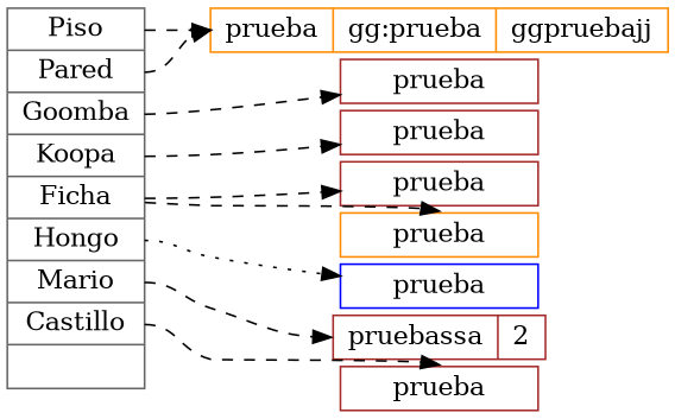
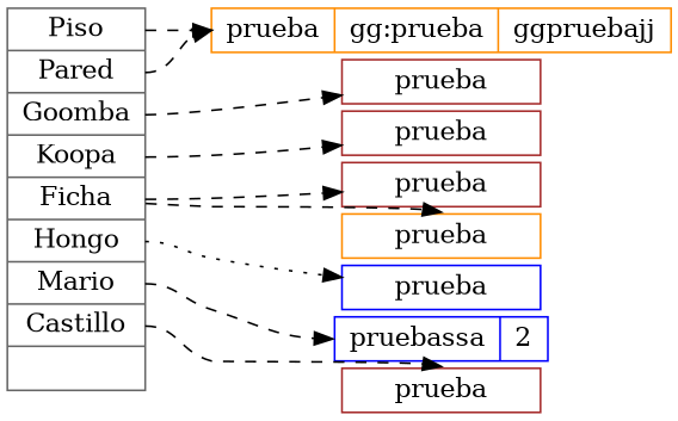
  digraph {
    nodesep=.05
    rankdir=LR
    fontname="DejaVu Serif"
    node [shape=record color=brown fontname="DejaVu Serif"]
    edge [headport=n style=dashed fontname="DejaVu Serif"]
    n1 [height=2.5 label="<f0> Piso|<f1> Pared|<f2>Goomba |<f3> Koopa|<f4> Ficha|<f5>Hongo |<f6>Mario |<f7>Castillo| " width=.1 color=gray40]
    n2 [height=.1 label="{<n> prueba|gg:prueba|ggpruebajj}" width=1.5 color=darkorange]
    n3 [height=.1 label="{<n> prueba}" width=1.5]
    n4 [height=.1 label="{<n> prueba}" width=1.5]
    n5 [height=.1 label="{<n> prueba}" width=1.5]
    n6 [height=.1 label="{<n> prueba}" width=1.5 color=blue]
-   n7 [height=.1 label="{<n> pruebassa|2}" width=1.5]
+   n7 [height=.1 label="{<n> pruebassa|2}" width=1.5 color=blue]
    n8 [height=.1 label="{ prueba }" width=1.5]
    n9 [height=.1 label="{ prueba }" width=1.5 color=darkorange]
    n1 -> n2 [tailport=f0]
    n1 -> n2 [tailport=f1]
    n1 -> n3 [tailport=f2]
    n1 -> n4 [tailport=f3]
    n1 -> n5 [tailport=f4]
    n1 -> n6 [tailport=f5 style=dotted]
    n1 -> n7 [tailport=f6]
    n1 -> n8 [tailport=f7]
    n1 -> n9 [tailport=f8]
  }
